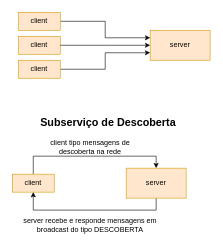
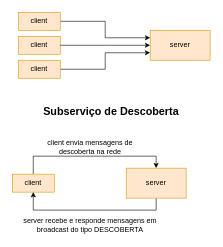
  <mxCell id="0" />
  <mxCell id="1" parent="0" />
  <mxCell id="2" value="" style="rounded=0;whiteSpace=wrap;html=1;fillColor=#ffe6cc;strokeColor=#d79b00;" vertex="1" parent="1"><mxGeometry x="250" y="50" width="100" height="50" as="geometry" /></mxCell>
  <mxCell id="3" value="server" style="text;html=1;align=center;verticalAlign=middle;whiteSpace=wrap;rounded=0;" vertex="1" parent="1"><mxGeometry x="270" y="60" width="60" height="30" as="geometry" /></mxCell>
  <mxCell id="4" style="edgeStyle=orthogonalEdgeStyle;rounded=0;orthogonalLoop=1;jettySize=auto;html=1;exitX=1;exitY=0.5;exitDx=0;exitDy=0;entryX=0;entryY=0.25;entryDx=0;entryDy=0;" edge="1" parent="1" source="5" target="2"><mxGeometry relative="1" as="geometry"><mxPoint x="240" y="60" as="targetPoint" /></mxGeometry></mxCell>
  <mxCell id="5" value="" style="rounded=0;whiteSpace=wrap;html=1;fillColor=#ffe6cc;strokeColor=#d79b00;" vertex="1" parent="1"><mxGeometry x="30" y="20" width="70" height="30" as="geometry" /></mxCell>
  <mxCell id="6" value="client" style="text;html=1;align=center;verticalAlign=middle;whiteSpace=wrap;rounded=0;" vertex="1" parent="1"><mxGeometry x="50" y="30" width="30" height="10" as="geometry" /></mxCell>
  <mxCell id="7" value="" style="rounded=0;whiteSpace=wrap;html=1;fillColor=#ffe6cc;strokeColor=#d79b00;" vertex="1" parent="1"><mxGeometry x="30" y="60" width="70" height="30" as="geometry" /></mxCell>
  <mxCell id="8" value="client" style="text;html=1;align=center;verticalAlign=middle;whiteSpace=wrap;rounded=0;" vertex="1" parent="1"><mxGeometry x="50" y="70" width="30" height="10" as="geometry" /></mxCell>
  <mxCell id="9" style="edgeStyle=orthogonalEdgeStyle;rounded=0;orthogonalLoop=1;jettySize=auto;html=1;exitX=1;exitY=0.5;exitDx=0;exitDy=0;entryX=0;entryY=0.75;entryDx=0;entryDy=0;" edge="1" parent="1" source="10" target="2"><mxGeometry relative="1" as="geometry" /></mxCell>
  <mxCell id="10" value="" style="rounded=0;whiteSpace=wrap;html=1;fillColor=#ffe6cc;strokeColor=#d79b00;" vertex="1" parent="1"><mxGeometry x="30" y="100" width="70" height="30" as="geometry" /></mxCell>
  <mxCell id="11" value="client" style="text;html=1;align=center;verticalAlign=middle;whiteSpace=wrap;rounded=0;" vertex="1" parent="1"><mxGeometry x="50" y="110" width="30" height="10" as="geometry" /></mxCell>
  <mxCell id="12" style="edgeStyle=orthogonalEdgeStyle;rounded=0;orthogonalLoop=1;jettySize=auto;html=1;exitX=1;exitY=0.5;exitDx=0;exitDy=0;" edge="1" parent="1" source="7"><mxGeometry relative="1" as="geometry"><mxPoint x="250" y="75" as="targetPoint" /></mxGeometry></mxCell>
- <mxCell id="13" value="&lt;b&gt;&lt;font style=&quot;font-size: 18px;&quot;&gt;Subserviço de Descoberta&lt;/font&gt;&lt;/b&gt;" style="text;html=1;align=center;verticalAlign=middle;whiteSpace=wrap;rounded=0;" vertex="1" parent="1"><mxGeometry x="65" y="190" width="230" height="30" as="geometry" /></mxCell>
+ <mxCell id="13" value="&lt;b&gt;&lt;font style=&quot;font-size: 18px;&quot;&gt;Subserviço de Descoberta&lt;/font&gt;&lt;/b&gt;" style="text;html=1;align=center;verticalAlign=middle;whiteSpace=wrap;rounded=0;" vertex="1" parent="1"><mxGeometry x="70" y="170" width="230" height="30" as="geometry" /></mxCell>
  <mxCell id="14" style="edgeStyle=orthogonalEdgeStyle;rounded=0;orthogonalLoop=1;jettySize=auto;html=1;exitX=0.5;exitY=0;exitDx=0;exitDy=0;entryX=0.5;entryY=0;entryDx=0;entryDy=0;" edge="1" parent="1" source="15" target="18"><mxGeometry relative="1" as="geometry" /></mxCell>
  <mxCell id="15" value="" style="rounded=0;whiteSpace=wrap;html=1;fillColor=#ffe6cc;strokeColor=#d79b00;" vertex="1" parent="1"><mxGeometry x="20" y="290" width="70" height="30" as="geometry" /></mxCell>
  <mxCell id="16" value="client" style="text;html=1;align=center;verticalAlign=middle;whiteSpace=wrap;rounded=0;" vertex="1" parent="1"><mxGeometry x="40" y="300" width="30" height="10" as="geometry" /></mxCell>
  <mxCell id="17" style="edgeStyle=orthogonalEdgeStyle;rounded=0;orthogonalLoop=1;jettySize=auto;html=1;exitX=0.5;exitY=1;exitDx=0;exitDy=0;entryX=0.5;entryY=1;entryDx=0;entryDy=0;" edge="1" parent="1" source="18" target="15"><mxGeometry relative="1" as="geometry" /></mxCell>
  <mxCell id="18" value="" style="rounded=0;whiteSpace=wrap;html=1;fillColor=#ffe6cc;strokeColor=#d79b00;" vertex="1" parent="1"><mxGeometry x="210" y="280" width="100" height="50" as="geometry" /></mxCell>
  <mxCell id="19" value="server" style="text;html=1;align=center;verticalAlign=middle;whiteSpace=wrap;rounded=0;" vertex="1" parent="1"><mxGeometry x="230" y="290" width="60" height="30" as="geometry" /></mxCell>
- <mxCell id="20" value="client tipo mensagens de descoberta na rede" style="text;html=1;align=center;verticalAlign=middle;whiteSpace=wrap;rounded=0;" vertex="1" parent="1"><mxGeometry x="70" y="240" width="160" height="10" as="geometry" /></mxCell>
+ <mxCell id="20" value="client envia mensagens de descoberta na rede" style="text;html=1;align=center;verticalAlign=middle;whiteSpace=wrap;rounded=0;" vertex="1" parent="1"><mxGeometry x="70" y="240" width="160" height="10" as="geometry" /></mxCell>
  <mxCell id="21" value="server recebe e responde mensagens em broadcast do tipo DESCOBERTA" style="text;html=1;align=center;verticalAlign=middle;whiteSpace=wrap;rounded=0;" vertex="1" parent="1"><mxGeometry x="35" y="360" width="230" height="30" as="geometry" /></mxCell>
